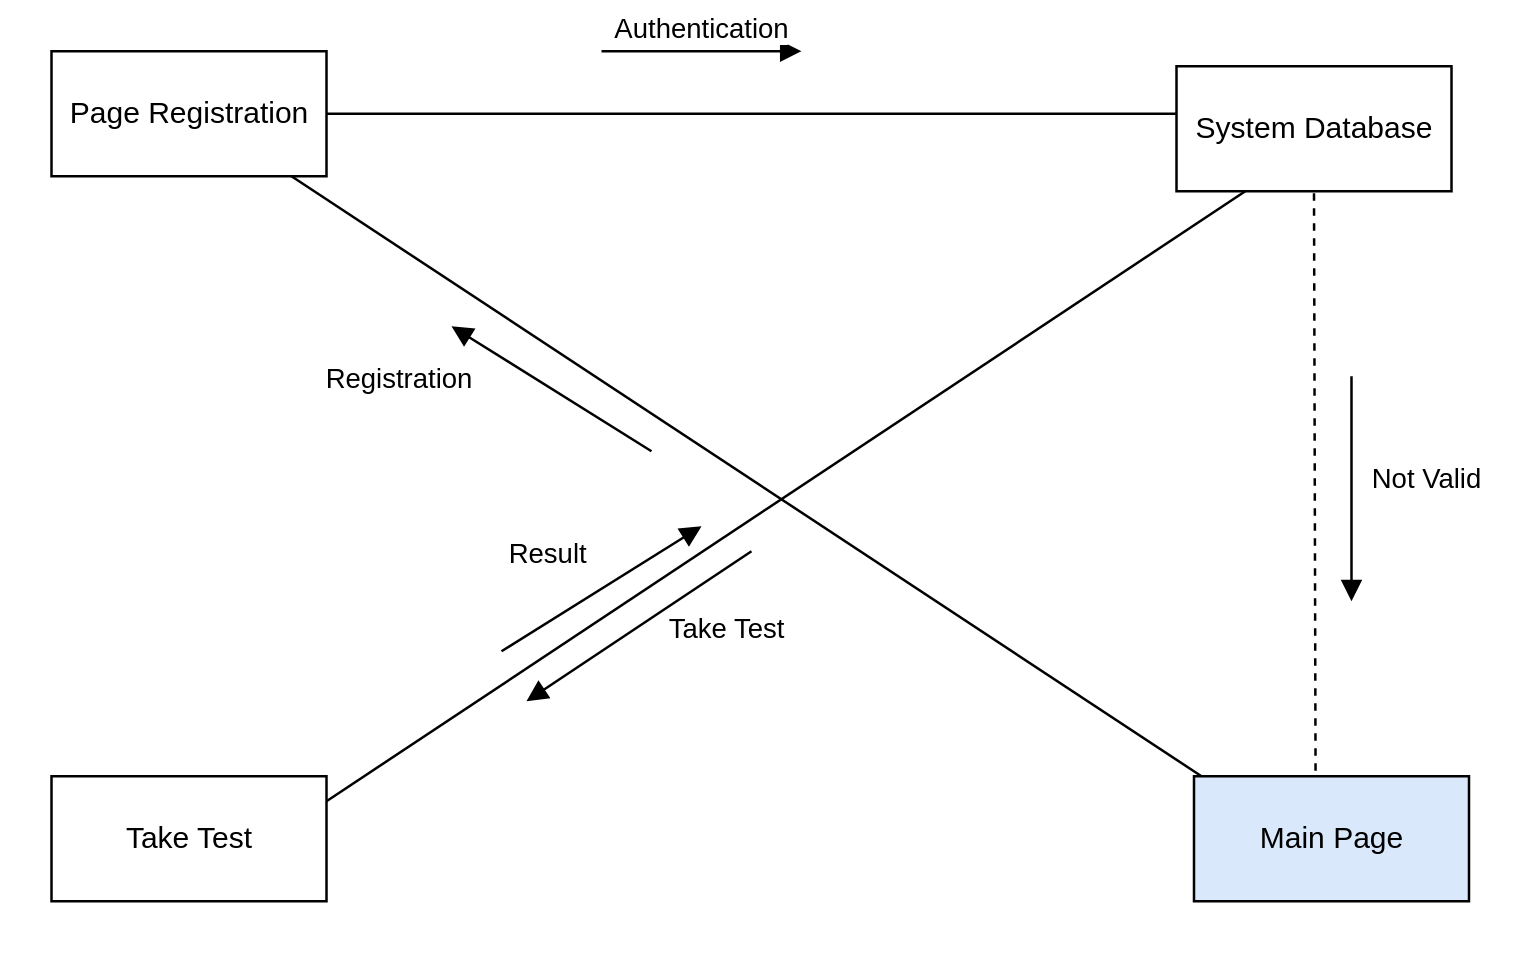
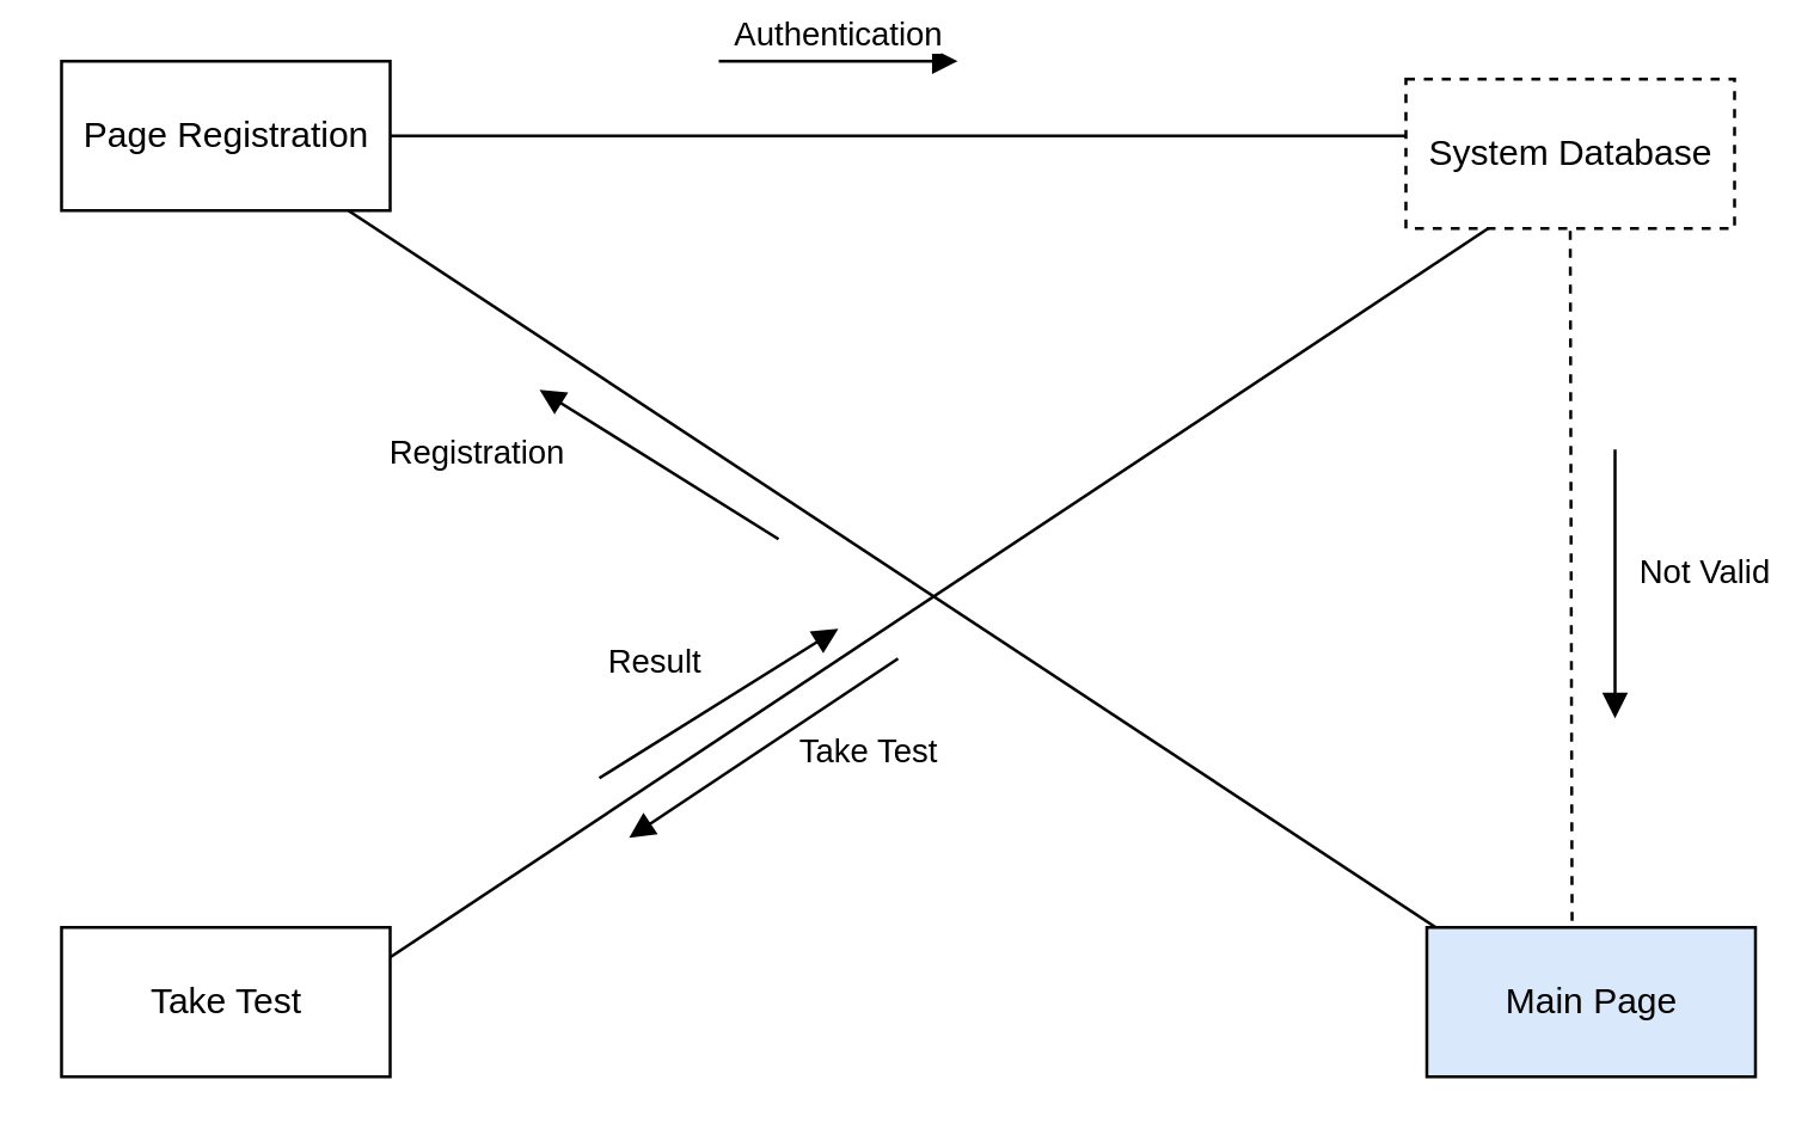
  <mxCell id="0" />
  <mxCell id="1" parent="0" />
  <mxCell id="2" value="Page Registration" style="html=1;" vertex="1" parent="1"><mxGeometry x="20" y="20" width="110" height="50" as="geometry" /></mxCell>
- <mxCell id="3" value="System Database" style="html=1;" vertex="1" parent="1"><mxGeometry x="470" y="26" width="110" height="50" as="geometry" /></mxCell>
+ <mxCell id="3" value="System Database" style="html=1;dashed=1;" vertex="1" parent="1"><mxGeometry x="470" y="26" width="110" height="50" as="geometry" /></mxCell>
  <mxCell id="4" value="Take Test" style="html=1;" vertex="1" parent="1"><mxGeometry x="20" y="310" width="110" height="50" as="geometry" /></mxCell>
  <mxCell id="5" value="Main Page" style="html=1;fillColor=#dae8fc;" vertex="1" parent="1"><mxGeometry x="477" y="310" width="110" height="50" as="geometry" /></mxCell>
  <mxCell id="6" value="" style="line;strokeWidth=1;fillColor=none;align=left;verticalAlign=middle;spacingTop=-1;spacingLeft=3;spacingRight=3;rotatable=0;labelPosition=right;points=[];portConstraint=eastwest;" vertex="1" parent="1"><mxGeometry x="130" y="41" width="340" height="8" as="geometry" /></mxCell>
  <mxCell id="7" value="" style="endArrow=none;html=1;rounded=0;entryX=0.5;entryY=1;entryDx=0;entryDy=0;exitX=0.442;exitY=-0.044;exitDx=0;exitDy=0;exitPerimeter=0;dashed=1;" edge="1" parent="1" source="5" target="3"><mxGeometry width="50" height="50" relative="1" as="geometry"><mxPoint x="530" y="310" as="sourcePoint" /><mxPoint x="580" y="260" as="targetPoint" /></mxGeometry></mxCell>
  <mxCell id="8" value="" style="endArrow=none;html=1;rounded=0;entryX=0.25;entryY=1;entryDx=0;entryDy=0;" edge="1" parent="1" target="3"><mxGeometry width="50" height="50" relative="1" as="geometry"><mxPoint x="130" y="320" as="sourcePoint" /><mxPoint x="490" y="80" as="targetPoint" /></mxGeometry></mxCell>
  <mxCell id="9" value="" style="endArrow=none;html=1;rounded=0;" edge="1" parent="1"><mxGeometry width="50" height="50" relative="1" as="geometry"><mxPoint x="480" y="310" as="sourcePoint" /><mxPoint x="116" y="70" as="targetPoint" /></mxGeometry></mxCell>
  <mxCell id="10" value="Authentication" style="html=1;verticalAlign=bottom;endArrow=block;rounded=0;" edge="1" parent="1"><mxGeometry width="80" relative="1" as="geometry"><mxPoint x="240" y="20" as="sourcePoint" /><mxPoint x="320" y="20" as="targetPoint" /></mxGeometry></mxCell>
  <mxCell id="11" value="Result&amp;nbsp;" style="html=1;verticalAlign=bottom;endArrow=block;rounded=0;" edge="1" parent="1"><mxGeometry x="-0.303" y="15" width="80" relative="1" as="geometry"><mxPoint x="200" y="260" as="sourcePoint" /><mxPoint x="280" y="210" as="targetPoint" /><mxPoint as="offset" /></mxGeometry></mxCell>
  <mxCell id="12" value="Take Test" style="html=1;verticalAlign=bottom;endArrow=block;rounded=0;" edge="1" parent="1"><mxGeometry x="-0.436" y="28" width="80" relative="1" as="geometry"><mxPoint x="300" y="220" as="sourcePoint" /><mxPoint x="210" y="280" as="targetPoint" /><mxPoint as="offset" /></mxGeometry></mxCell>
  <mxCell id="13" value="Registration" style="html=1;verticalAlign=bottom;endArrow=block;rounded=0;" edge="1" parent="1"><mxGeometry x="1" y="36" width="80" relative="1" as="geometry"><mxPoint x="260" y="180" as="sourcePoint" /><mxPoint x="180" y="130" as="targetPoint" /><mxPoint x="-2" y="-1" as="offset" /></mxGeometry></mxCell>
  <mxCell id="14" value="Not Valid" style="html=1;verticalAlign=bottom;endArrow=block;rounded=0;" edge="1" parent="1"><mxGeometry x="0.111" y="30" width="80" relative="1" as="geometry"><mxPoint x="540" y="150" as="sourcePoint" /><mxPoint x="540" y="240" as="targetPoint" /><Array as="points"><mxPoint x="540" y="190" /></Array><mxPoint as="offset" /></mxGeometry></mxCell>
